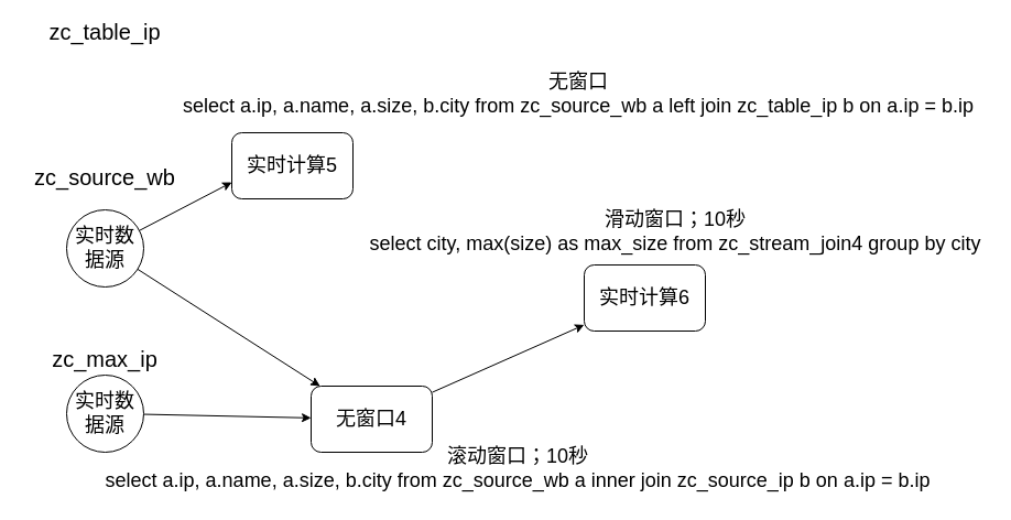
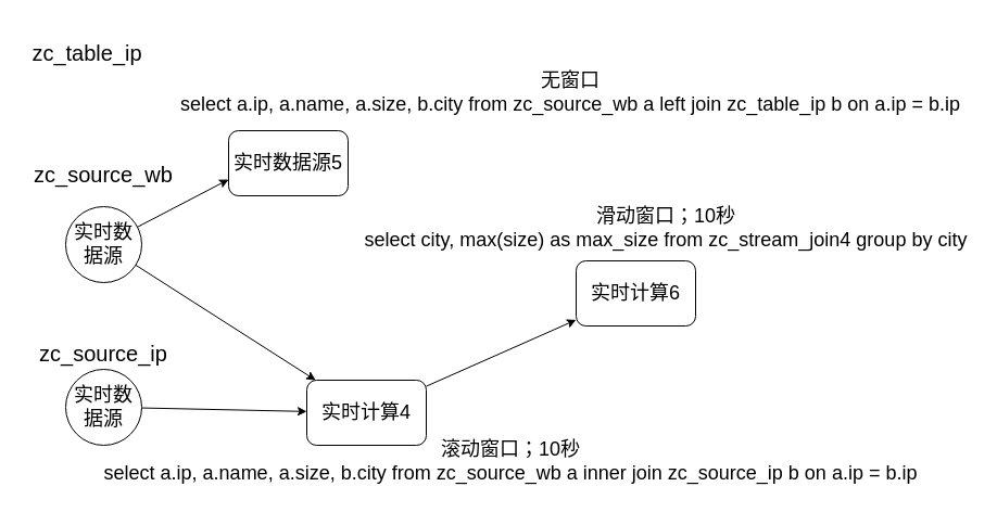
  <mxCell id="0" />
  <mxCell id="1" parent="0" />
  <mxCell id="2" style="edgeStyle=none;rounded=0;orthogonalLoop=1;jettySize=auto;html=1;entryX=0;entryY=0.75;entryDx=0;entryDy=0;" edge="1" parent="1" source="4" target="7"><mxGeometry relative="1" as="geometry" /></mxCell>
  <mxCell id="3" style="edgeStyle=none;rounded=0;orthogonalLoop=1;jettySize=auto;html=1;" edge="1" parent="1" source="4" target="6"><mxGeometry relative="1" as="geometry" /></mxCell>
  <mxCell id="4" value="&lt;font style=&quot;font-size: 18px&quot;&gt;实时数据源&lt;/font&gt;" style="ellipse;whiteSpace=wrap;html=1;aspect=fixed;" parent="1" vertex="1"><mxGeometry x="60" y="190" width="70" height="70" as="geometry" /></mxCell>
  <mxCell id="5" style="edgeStyle=none;rounded=0;orthogonalLoop=1;jettySize=auto;html=1;" edge="1" parent="1" source="6" target="8"><mxGeometry relative="1" as="geometry" /></mxCell>
- <mxCell id="6" value="&lt;font style=&quot;font-size: 18px&quot;&gt;无窗口4&lt;/font&gt;" style="rounded=1;whiteSpace=wrap;html=1;" parent="1" vertex="1"><mxGeometry x="282" y="350" width="110" height="60" as="geometry" /></mxCell>
- <mxCell id="7" value="&lt;font style=&quot;font-size: 18px&quot;&gt;实时计算5&lt;/font&gt;" style="rounded=1;whiteSpace=wrap;html=1;" parent="1" vertex="1"><mxGeometry x="210" y="120" width="110" height="60" as="geometry" /></mxCell>
+ <mxCell id="6" value="&lt;font style=&quot;font-size: 18px&quot;&gt;实时计算4&lt;/font&gt;" style="rounded=1;whiteSpace=wrap;html=1;" parent="1" vertex="1"><mxGeometry x="282" y="350" width="110" height="60" as="geometry" /></mxCell>
+ <mxCell id="7" value="&lt;font style=&quot;font-size: 18px&quot;&gt;实时数据源5&lt;/font&gt;" style="rounded=1;whiteSpace=wrap;html=1;" parent="1" vertex="1"><mxGeometry x="210" y="120" width="110" height="60" as="geometry" /></mxCell>
  <mxCell id="8" value="&lt;font style=&quot;font-size: 18px&quot;&gt;实时计算6&lt;/font&gt;" style="rounded=1;whiteSpace=wrap;html=1;" parent="1" vertex="1"><mxGeometry x="530" y="240" width="110" height="60" as="geometry" /></mxCell>
  <mxCell id="9" value="&lt;font style=&quot;font-size: 20px&quot;&gt;zc_source_wb&lt;/font&gt;" style="text;html=1;strokeColor=none;fillColor=none;align=center;verticalAlign=middle;whiteSpace=wrap;rounded=0;" parent="1" vertex="1"><mxGeometry x="20" y="145" width="150" height="30" as="geometry" /></mxCell>
  <mxCell id="10" value="&lt;font style=&quot;font-size: 18px&quot;&gt;无窗口&lt;br&gt;select a.ip, a.name, a.size, b.city from zc_source_wb a left join zc_table_ip b on a.ip = b.ip&lt;/font&gt;" style="text;html=1;strokeColor=none;fillColor=none;align=center;verticalAlign=middle;whiteSpace=wrap;rounded=0;" parent="1" vertex="1"><mxGeometry x="160" y="65" width="730" height="40" as="geometry" /></mxCell>
  <mxCell id="11" value="&lt;font&gt;&lt;span style=&quot;font-size: 18px&quot;&gt;滑动窗口；10秒&lt;/span&gt;&lt;br&gt;&lt;span style=&quot;font-size: 18px&quot;&gt;select city, max(size) as max_size from zc_stream_join4 group by city&lt;/span&gt;&lt;br&gt;&lt;/font&gt;" style="text;html=1;strokeColor=none;fillColor=none;align=center;verticalAlign=middle;whiteSpace=wrap;rounded=0;" parent="1" vertex="1"><mxGeometry x="330" y="190" width="566" height="40" as="geometry" /></mxCell>
  <mxCell id="12" value="&lt;font style=&quot;font-size: 18px&quot;&gt;滚动窗口；10秒&lt;br&gt;select a.ip, a.name, a.size, b.city from zc_source_wb a inner join zc_source_ip b on a.ip = b.ip&lt;/font&gt;" style="text;html=1;strokeColor=none;fillColor=none;align=center;verticalAlign=middle;whiteSpace=wrap;rounded=0;" parent="1" vertex="1"><mxGeometry x="90" y="400" width="760" height="50" as="geometry" /></mxCell>
  <mxCell id="13" style="edgeStyle=none;rounded=0;orthogonalLoop=1;jettySize=auto;html=1;" edge="1" parent="1" source="14" target="6"><mxGeometry relative="1" as="geometry" /></mxCell>
  <mxCell id="14" value="&lt;font style=&quot;font-size: 18px&quot;&gt;实时数据源&lt;/font&gt;" style="ellipse;whiteSpace=wrap;html=1;aspect=fixed;" vertex="1" parent="1"><mxGeometry x="60" y="340" width="70" height="70" as="geometry" /></mxCell>
- <mxCell id="15" value="&lt;font style=&quot;font-size: 20px&quot;&gt;zc_max_ip&lt;/font&gt;" style="text;html=1;strokeColor=none;fillColor=none;align=center;verticalAlign=middle;whiteSpace=wrap;rounded=0;" vertex="1" parent="1"><mxGeometry x="20" y="310" width="150" height="30" as="geometry" /></mxCell>
- <mxCell id="16" value="&lt;font style=&quot;font-size: 20px&quot;&gt;zc_table_ip&lt;/font&gt;" style="text;html=1;strokeColor=none;fillColor=none;align=center;verticalAlign=middle;whiteSpace=wrap;rounded=0;" vertex="1" parent="1"><mxGeometry x="40" y="20" width="110" height="15" as="geometry" /></mxCell>
+ <mxCell id="15" value="&lt;font style=&quot;font-size: 20px&quot;&gt;zc_source_ip&lt;/font&gt;" style="text;html=1;strokeColor=none;fillColor=none;align=center;verticalAlign=middle;whiteSpace=wrap;rounded=0;" vertex="1" parent="1"><mxGeometry x="20" y="310" width="150" height="30" as="geometry" /></mxCell>
+ <mxCell id="16" value="&lt;font style=&quot;font-size: 20px&quot;&gt;zc_table_ip&lt;/font&gt;" style="text;html=1;strokeColor=none;fillColor=none;align=center;verticalAlign=middle;whiteSpace=wrap;rounded=0;" vertex="1" parent="1"><mxGeometry x="25" y="40" width="110" height="15" as="geometry" /></mxCell>
